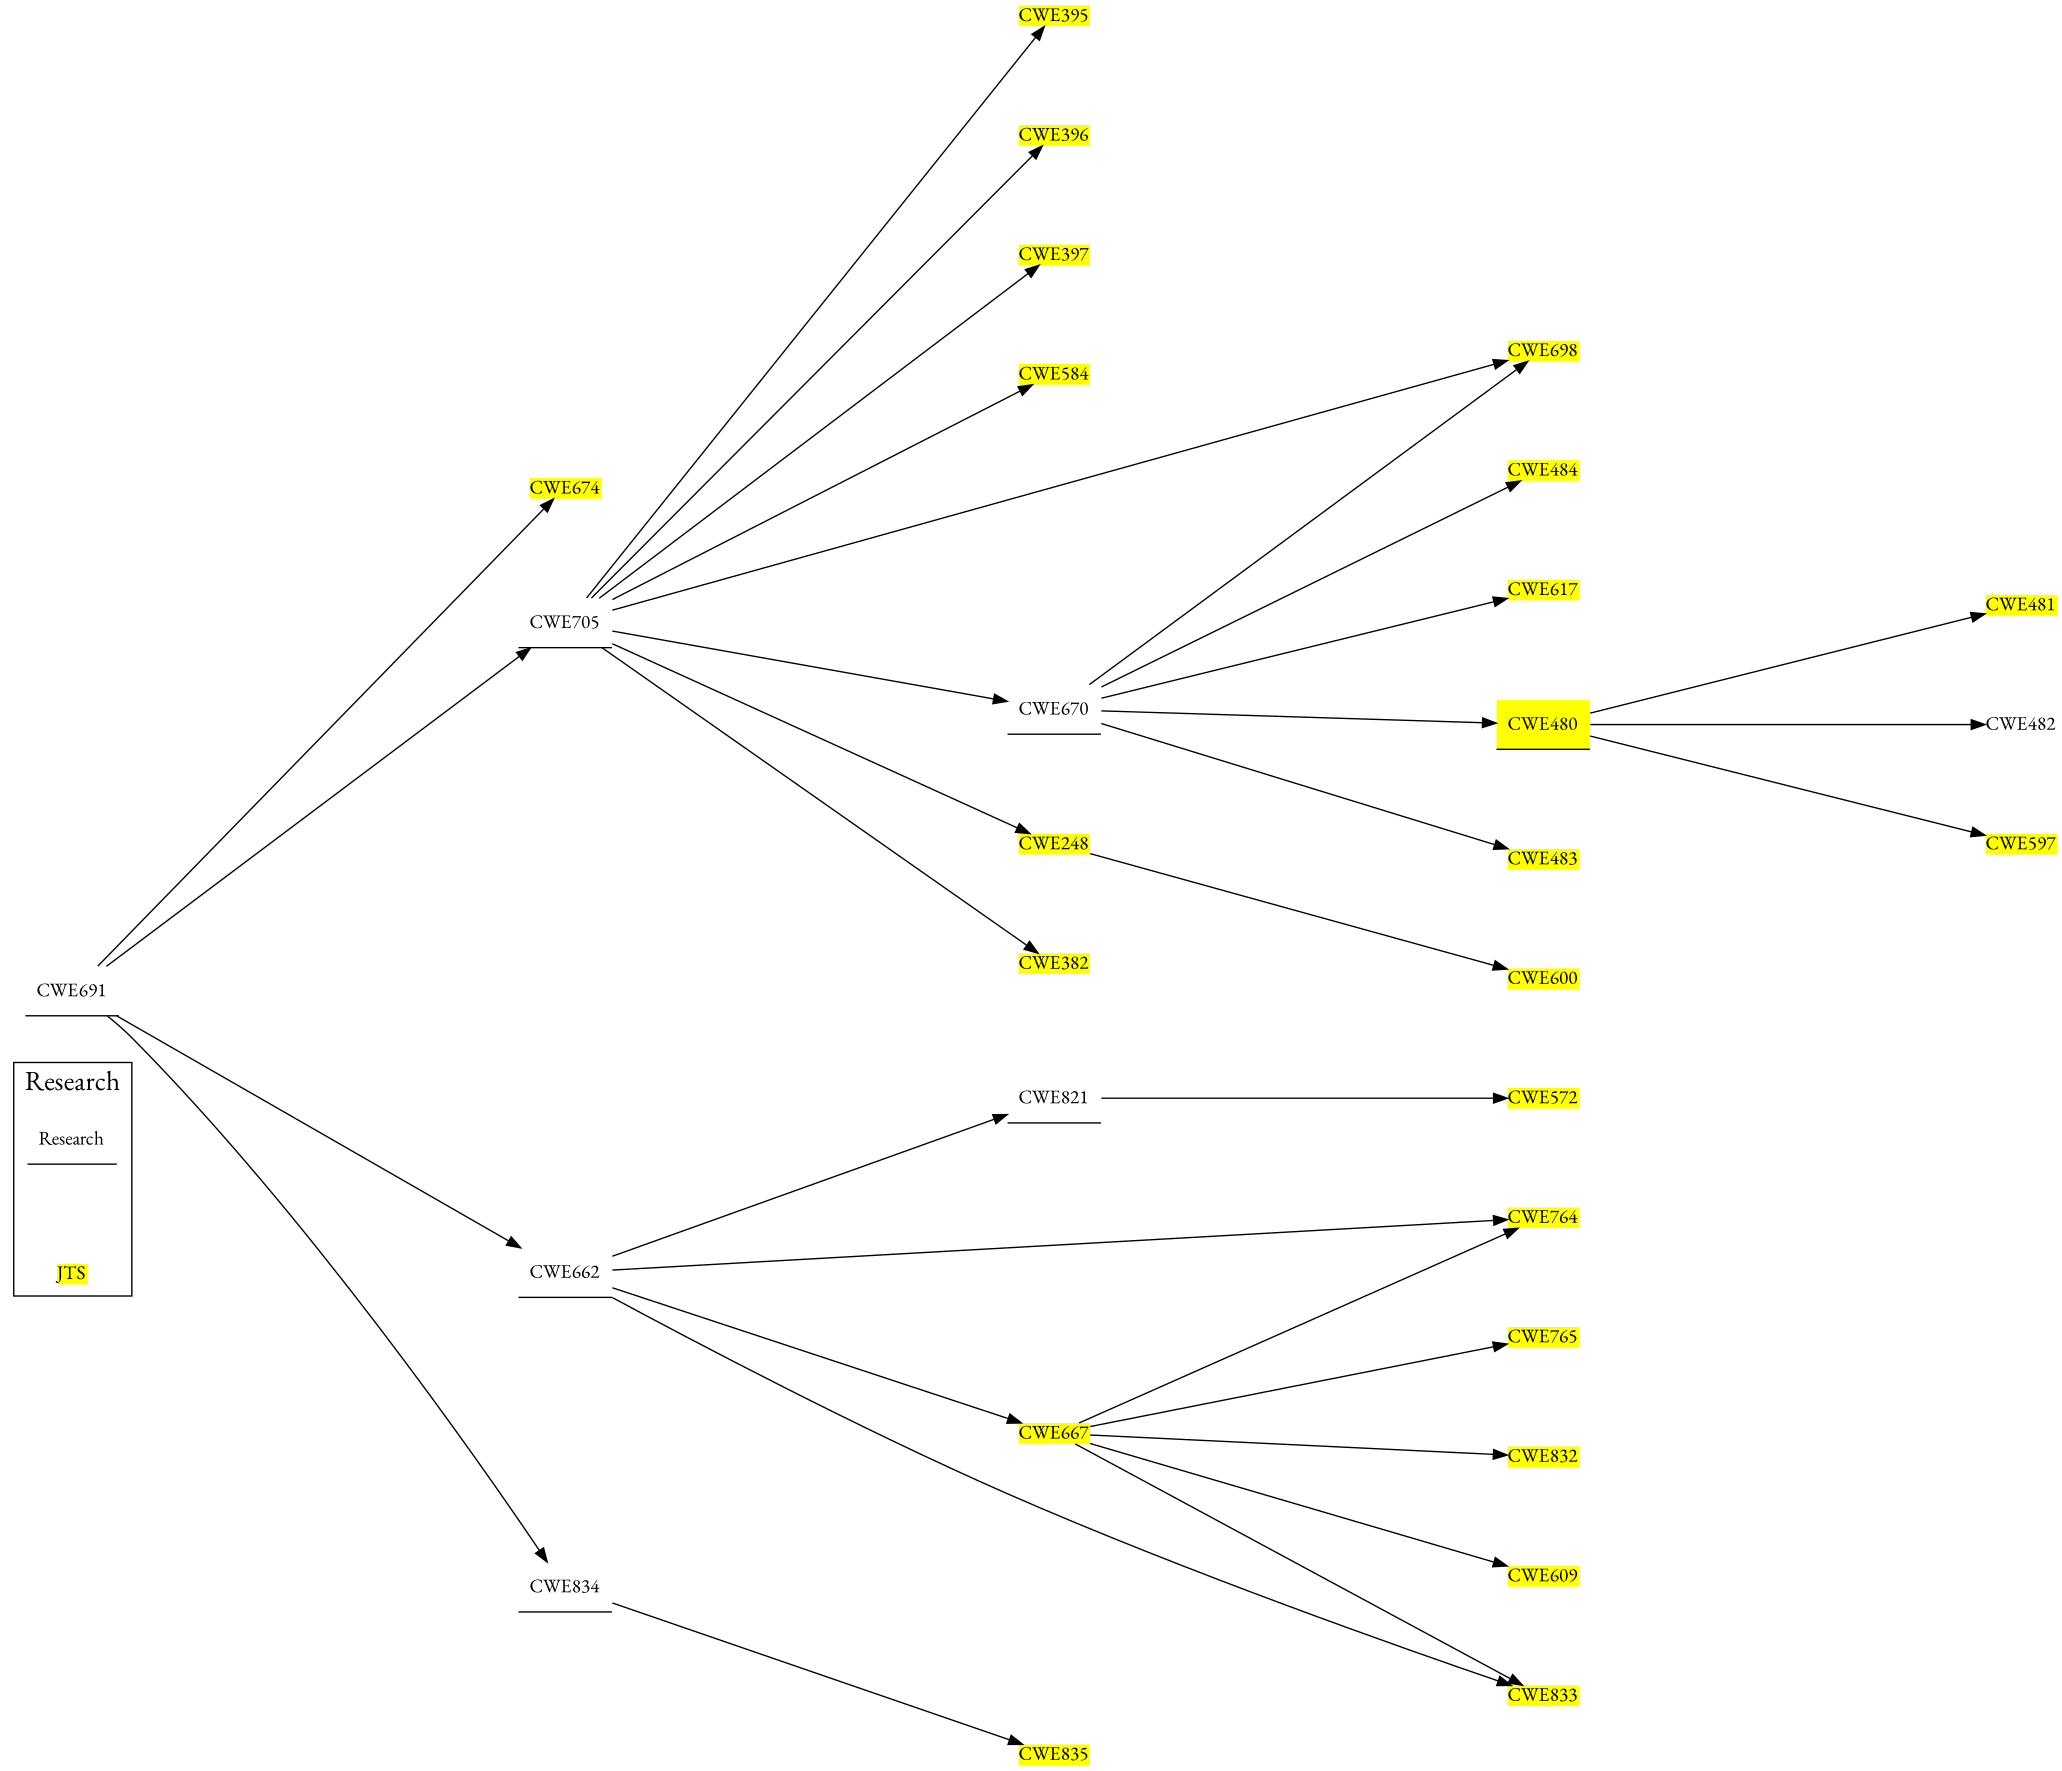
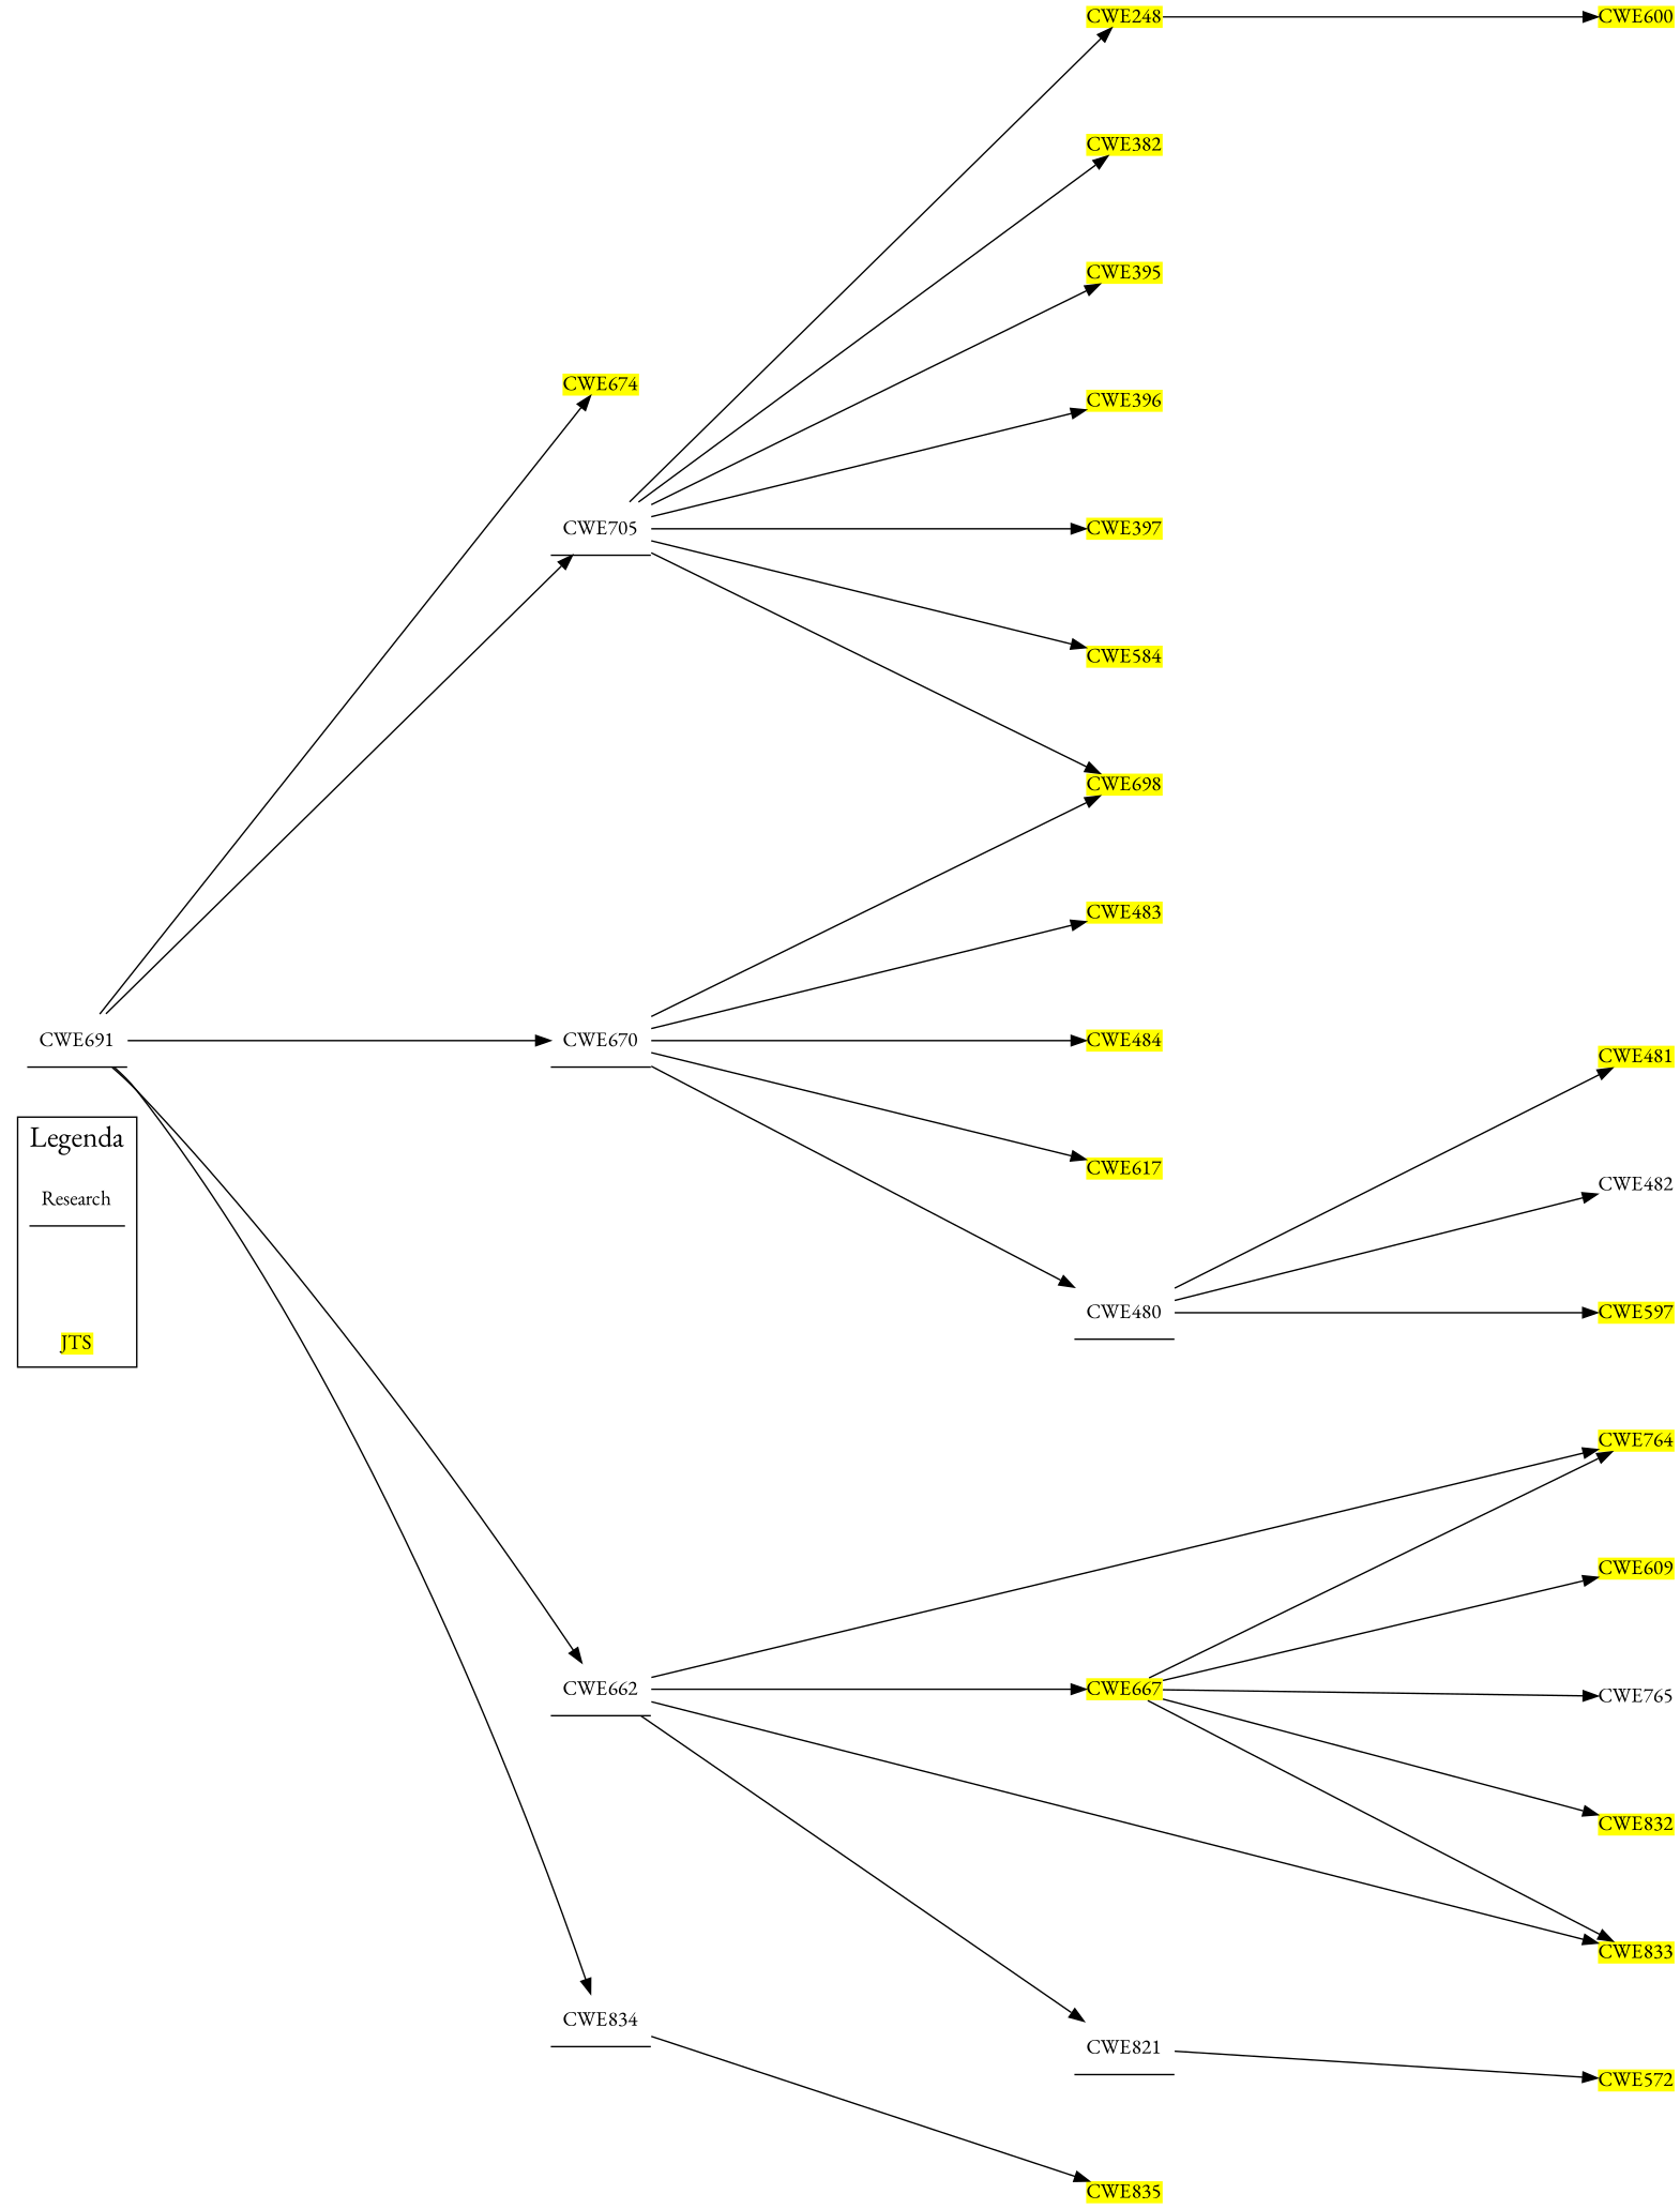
  digraph {
    fontname="EB Garamond"
    nodesep=1
    rankdir=LR
    ranksep=4
    splines=true
    node [color=black fillcolor=yellow fontname="EB Garamond" shape=plain style=filled]
    edge [fontname="EB Garamond"]
    n1 [fillcolor=white label=Research shape=underline]
    n2 [label=JTS]
    n3 [fillcolor=white label=CWE691 shape=underline]
    n4 [label=CWE674]
    n5 [fillcolor=white label=CWE705 shape=underline]
    n6 [fillcolor=white label=CWE670 shape=underline]
    n7 [fillcolor=white label=CWE662 shape=underline]
    n8 [fillcolor=white label=CWE834 shape=underline]
    n9 [label=CWE248]
    n10 [label=CWE382]
    n11 [label=CWE395]
    n12 [label=CWE396]
    n13 [label=CWE397]
    n14 [label=CWE584]
    n15 [label=CWE698]
    n16 [label=CWE483]
    n17 [label=CWE484]
    n18 [label=CWE617]
-   n19 [label=CWE480 shape=underline]
+   n19 [fillcolor=white label=CWE480 shape=underline]
    n20 [label=CWE667]
    n21 [label=CWE764]
    n22 [label=CWE833]
    n23 [fillcolor=white label=CWE821 shape=underline]
    n24 [label=CWE835]
    n25 [label=CWE600]
    n26 [label=CWE481]
    n27 [fillcolor=white label=CWE482]
    n28 [label=CWE597]
    n29 [label=CWE609]
-   n30 [label=CWE765]
+   n30 [fillcolor=white label=CWE765]
    n31 [label=CWE832]
    n32 [label=CWE572]
    subgraph cluster_1 {
      fontsize=20
-     label=Research
+     label=Legenda
      n1
      n2
    }
    n3 -> n4
    n3 -> n5
-   n5 -> n6
+   n3 -> n6
    n3 -> n7
    n3 -> n8
    n5 -> n9
    n5 -> n10
    n5 -> n11
    n5 -> n12
    n5 -> n13
    n5 -> n14
    n5 -> n15
    n6 -> n15
    n6 -> n16
    n6 -> n17
    n6 -> n18
    n6 -> n19
    n7 -> n20
    n7 -> n21
    n7 -> n22
    n7 -> n23
    n8 -> n24
    n9 -> n25
    n19 -> n26
    n19 -> n27
    n19 -> n28
    n20 -> n21
    n20 -> n22
    n20 -> n29
    n20 -> n30
    n20 -> n31
    n23 -> n32
  }
